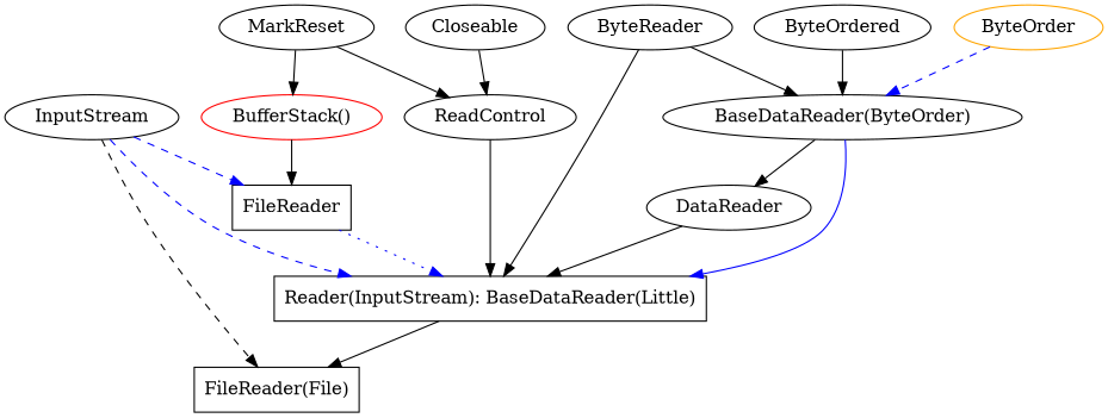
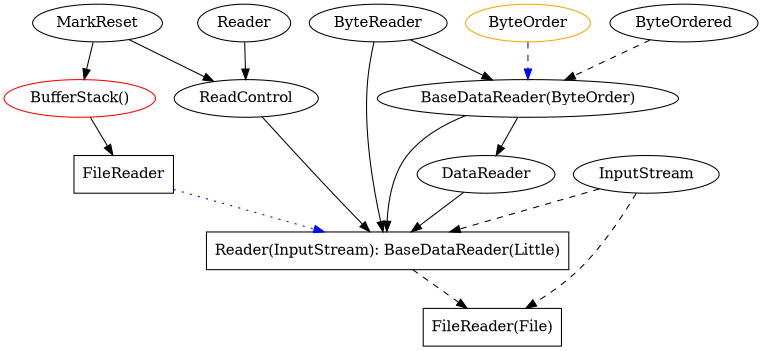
  digraph {
    n1 [color=red label="BufferStack()"]
    n2 [label=FileReader shape=record]
    MarkReset
    ReadControl
    n5 [label="Reader(InputStream): BaseDataReader(Little)" shape=record]
    n6 [label="FileReader(File)" shape=record]
    InputStream
    n8 [color=black label="BaseDataReader(ByteOrder)"]
    DataReader
    ByteReader
-   Closeable
+   Closeable [label=Reader]
    ByteOrder [color=orange]
    ByteOrdered
    n1 -> n2
    n2 -> n5 [color=blue style=dotted]
    MarkReset -> n1
    MarkReset -> ReadControl
    ReadControl -> n5
-   n5 -> n6
-   InputStream -> n2 [color=blue style=dashed]
-   InputStream -> n5 [color=blue style=dashed]
+   n5 -> n6 [style=dashed]
+   InputStream -> n5 [color=black style=dashed]
    InputStream -> n6 [color=black style=dashed]
-   n8 -> n5 [color=blue]
+   n8 -> n5
    n8 -> DataReader
    DataReader -> n5
    ByteReader -> n5
    ByteReader -> n8
    Closeable -> ReadControl
    ByteOrder -> n8 [color=blue style=dashed]
-   ByteOrdered -> n8
+   ByteOrdered -> n8 [style=dashed]
  }
